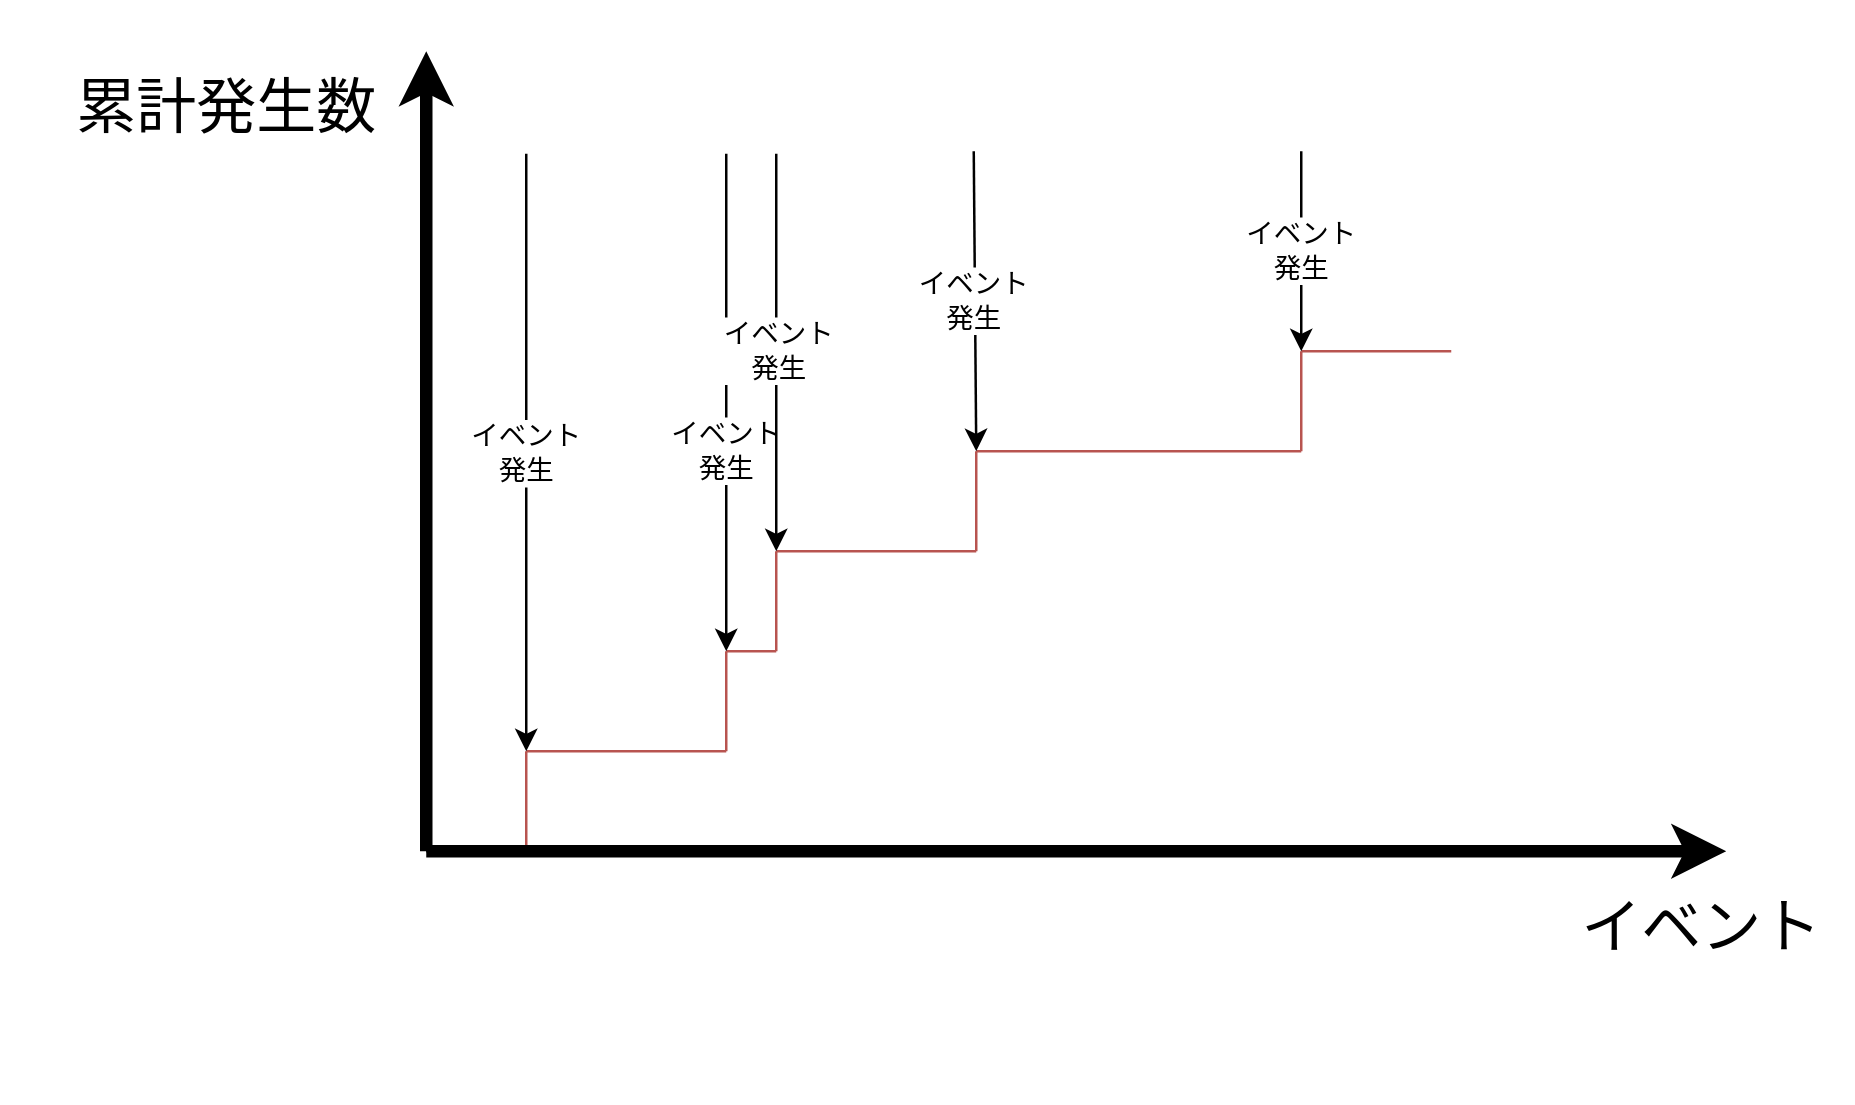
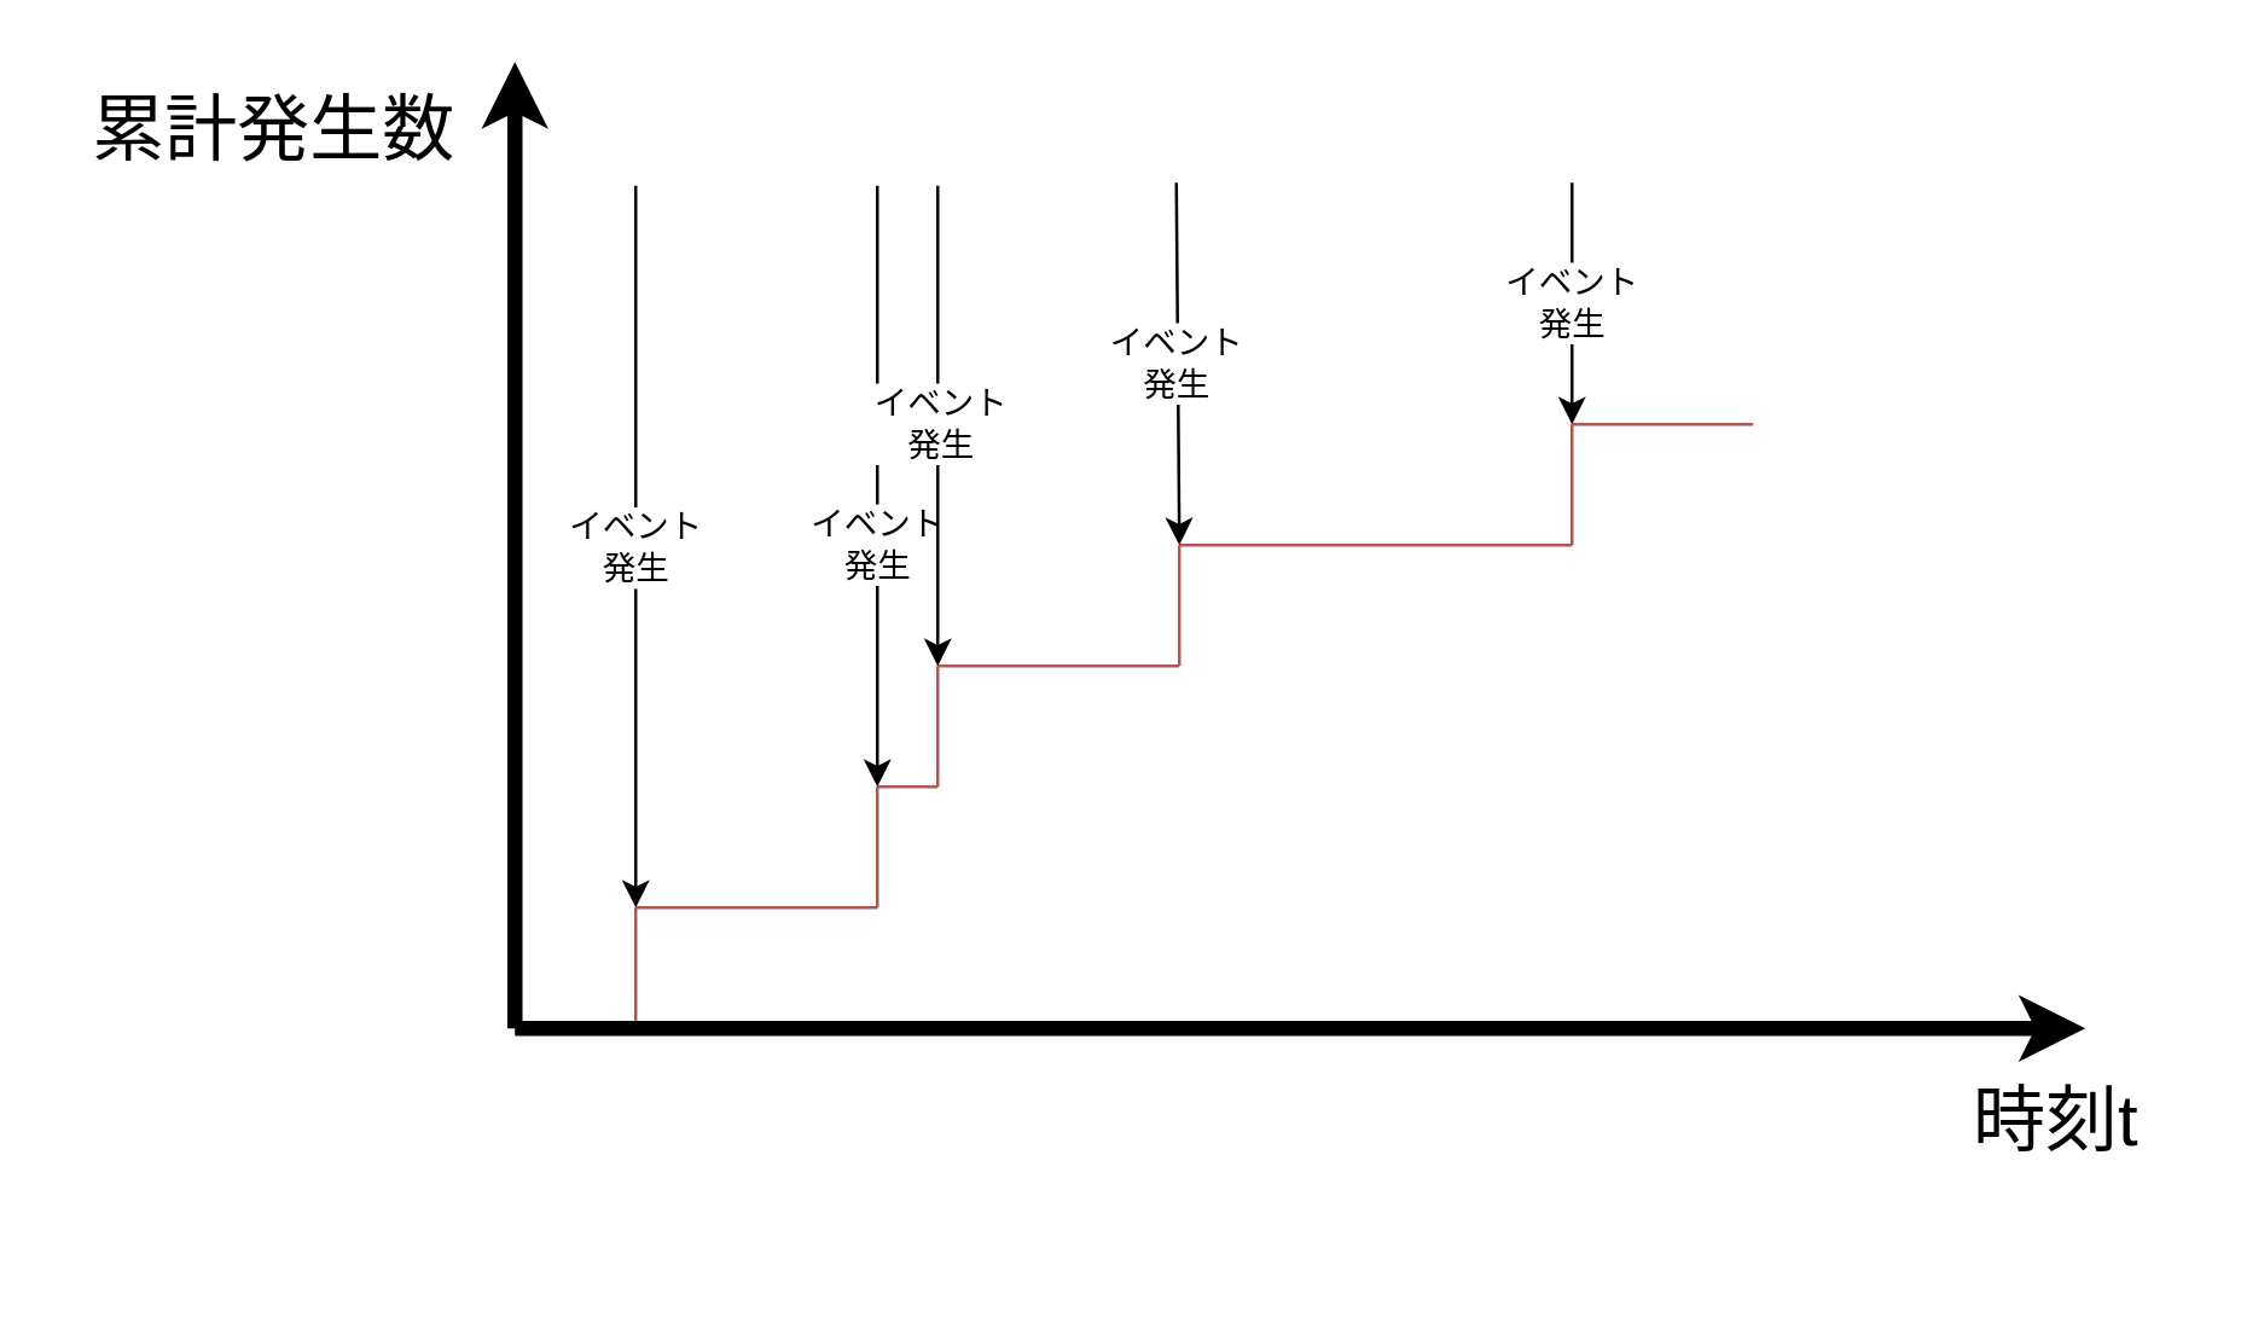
  <mxCell id="0" />
  <mxCell id="1" parent="0" />
  <mxCell id="2" value="" style="endArrow=none;html=1;rounded=0;" parent="1" edge="1"><mxGeometry width="50" height="50" relative="1" as="geometry"><mxPoint x="170" y="340" as="sourcePoint" /><mxPoint x="210" y="340" as="targetPoint" /></mxGeometry></mxCell>
  <mxCell id="3" value="" style="endArrow=none;html=1;rounded=0;fillColor=#f8cecc;strokeColor=#b85450;" parent="1" edge="1"><mxGeometry width="50" height="50" relative="1" as="geometry"><mxPoint x="210" y="340" as="sourcePoint" /><mxPoint x="210" y="300" as="targetPoint" /></mxGeometry></mxCell>
  <mxCell id="4" value="" style="endArrow=none;html=1;rounded=0;fillColor=#f8cecc;strokeColor=#b85450;" parent="1" edge="1"><mxGeometry width="50" height="50" relative="1" as="geometry"><mxPoint x="210" y="300" as="sourcePoint" /><mxPoint x="290" y="300" as="targetPoint" /><Array as="points"><mxPoint x="250" y="300" /></Array></mxGeometry></mxCell>
  <mxCell id="5" value="" style="endArrow=none;html=1;rounded=0;fillColor=#f8cecc;strokeColor=#b85450;" parent="1" edge="1"><mxGeometry width="50" height="50" relative="1" as="geometry"><mxPoint x="290" y="300" as="sourcePoint" /><mxPoint x="290" y="260" as="targetPoint" /><Array as="points"><mxPoint x="290" y="280" /></Array></mxGeometry></mxCell>
  <mxCell id="6" value="" style="endArrow=none;html=1;rounded=0;fillColor=#f8cecc;strokeColor=#b85450;" parent="1" edge="1"><mxGeometry width="50" height="50" relative="1" as="geometry"><mxPoint x="290" y="260" as="sourcePoint" /><mxPoint x="310" y="260" as="targetPoint" /></mxGeometry></mxCell>
  <mxCell id="7" value="" style="endArrow=none;html=1;rounded=0;fillColor=#f8cecc;strokeColor=#b85450;" parent="1" edge="1"><mxGeometry width="50" height="50" relative="1" as="geometry"><mxPoint x="310" y="260" as="sourcePoint" /><mxPoint x="310" y="220" as="targetPoint" /><Array as="points"><mxPoint x="310" y="240" /></Array></mxGeometry></mxCell>
  <mxCell id="8" value="" style="endArrow=none;html=1;rounded=0;fillColor=#f8cecc;strokeColor=#b85450;" parent="1" edge="1"><mxGeometry width="50" height="50" relative="1" as="geometry"><mxPoint x="310" y="220" as="sourcePoint" /><mxPoint x="390" y="220" as="targetPoint" /><Array as="points"><mxPoint x="350" y="220" /></Array></mxGeometry></mxCell>
  <mxCell id="9" value="" style="endArrow=none;html=1;rounded=0;fillColor=#f8cecc;strokeColor=#b85450;" parent="1" edge="1"><mxGeometry width="50" height="50" relative="1" as="geometry"><mxPoint x="390" y="220" as="sourcePoint" /><mxPoint x="390" y="180" as="targetPoint" /><Array as="points"><mxPoint x="390" y="200" /></Array></mxGeometry></mxCell>
  <mxCell id="10" value="" style="endArrow=none;html=1;rounded=0;fillColor=#f8cecc;strokeColor=#b85450;" parent="1" edge="1"><mxGeometry width="50" height="50" relative="1" as="geometry"><mxPoint x="390" y="180" as="sourcePoint" /><mxPoint x="520" y="180" as="targetPoint" /></mxGeometry></mxCell>
  <mxCell id="11" value="" style="endArrow=none;html=1;rounded=0;fillColor=#f8cecc;strokeColor=#b85450;" parent="1" edge="1"><mxGeometry width="50" height="50" relative="1" as="geometry"><mxPoint x="520" y="180" as="sourcePoint" /><mxPoint x="520" y="140" as="targetPoint" /><Array as="points" /></mxGeometry></mxCell>
  <mxCell id="12" value="" style="endArrow=none;html=1;rounded=0;fillColor=#f8cecc;strokeColor=#b85450;" parent="1" edge="1"><mxGeometry width="50" height="50" relative="1" as="geometry"><mxPoint x="520" y="140" as="sourcePoint" /><mxPoint x="580" y="140" as="targetPoint" /></mxGeometry></mxCell>
  <mxCell id="13" value="イベント&lt;br&gt;発生" style="endArrow=classic;html=1;rounded=0;" parent="1" edge="1"><mxGeometry width="50" height="50" relative="1" as="geometry"><mxPoint x="210" y="61" as="sourcePoint" /><mxPoint x="210" y="300" as="targetPoint" /><mxPoint as="offset" /></mxGeometry></mxCell>
  <mxCell id="14" value="イベント&lt;br&gt;発生" style="endArrow=classic;html=1;rounded=0;" parent="1" edge="1"><mxGeometry x="0.196" width="50" height="50" relative="1" as="geometry"><mxPoint x="290" y="61" as="sourcePoint" /><mxPoint x="290" y="260" as="targetPoint" /><mxPoint as="offset" /></mxGeometry></mxCell>
  <mxCell id="15" value="イベント&lt;br&gt;発生" style="endArrow=classic;html=1;rounded=0;" parent="1" edge="1"><mxGeometry x="-0.006" y="1" width="50" height="50" relative="1" as="geometry"><mxPoint x="310" y="61" as="sourcePoint" /><mxPoint x="310" y="220" as="targetPoint" /><mxPoint as="offset" /></mxGeometry></mxCell>
  <mxCell id="16" value="イベント&lt;br&gt;発生" style="endArrow=classic;html=1;rounded=0;" parent="1" edge="1"><mxGeometry width="50" height="50" relative="1" as="geometry"><mxPoint x="389" y="60" as="sourcePoint" /><mxPoint x="390" y="180" as="targetPoint" /><mxPoint as="offset" /></mxGeometry></mxCell>
  <mxCell id="17" value="イベント&lt;br&gt;発生" style="endArrow=classic;html=1;rounded=0;" parent="1" edge="1"><mxGeometry width="50" height="50" relative="1" as="geometry"><mxPoint x="520" y="60" as="sourcePoint" /><mxPoint x="520" y="140" as="targetPoint" /><mxPoint as="offset" /></mxGeometry></mxCell>
  <mxCell id="18" value="" style="endArrow=classic;html=1;rounded=0;strokeWidth=5;" parent="1" edge="1"><mxGeometry width="50" height="50" relative="1" as="geometry"><mxPoint x="170" y="340" as="sourcePoint" /><mxPoint x="690" y="340" as="targetPoint" /></mxGeometry></mxCell>
  <mxCell id="19" value="" style="endArrow=classic;html=1;rounded=0;strokeWidth=5;" parent="1" edge="1"><mxGeometry width="50" height="50" relative="1" as="geometry"><mxPoint x="170" y="340" as="sourcePoint" /><mxPoint x="170" y="20" as="targetPoint" /></mxGeometry></mxCell>
- <mxCell id="20" value="&lt;font style=&quot;font-size: 24px;&quot;&gt;イベント&lt;br&gt;&lt;br&gt;&lt;/font&gt;" style="text;html=1;align=center;verticalAlign=middle;resizable=0;points=[];autosize=1;strokeColor=none;fillColor=none;strokeWidth=12;" parent="1" vertex="1"><mxGeometry x="640" y="350" width="80" height="70" as="geometry" /></mxCell>
+ <mxCell id="20" value="&lt;font style=&quot;font-size: 24px;&quot;&gt;時刻t&lt;br&gt;&lt;br&gt;&lt;/font&gt;" style="text;html=1;align=center;verticalAlign=middle;resizable=0;points=[];autosize=1;strokeColor=none;fillColor=none;strokeWidth=12;" parent="1" vertex="1"><mxGeometry x="640" y="350" width="80" height="70" as="geometry" /></mxCell>
  <mxCell id="21" value="&lt;span style=&quot;font-size: 24px;&quot;&gt;累計発生数&lt;/span&gt;" style="text;html=1;align=center;verticalAlign=middle;resizable=0;points=[];autosize=1;strokeColor=none;fillColor=none;" parent="1" vertex="1"><mxGeometry x="20" y="23" width="140" height="40" as="geometry" /></mxCell>
